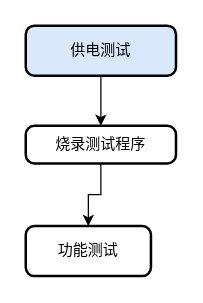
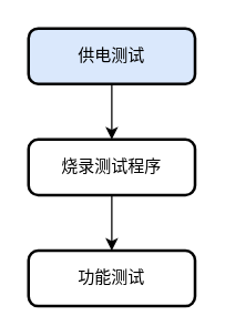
  <mxCell id="0" />
  <mxCell id="1" parent="0" />
  <mxCell id="2" value="" style="edgeStyle=orthogonalEdgeStyle;rounded=0;orthogonalLoop=1;jettySize=auto;html=1;" edge="1" parent="1" source="3" target="5"><mxGeometry relative="1" as="geometry" /></mxCell>
  <mxCell id="3" value="供电测试" style="rounded=1;whiteSpace=wrap;html=1;absoluteArcSize=1;arcSize=14;strokeWidth=2;fillColor=#dae8fc;" vertex="1" parent="1"><mxGeometry x="20" y="20" width="120" height="40" as="geometry" /></mxCell>
  <mxCell id="4" value="" style="edgeStyle=orthogonalEdgeStyle;rounded=0;orthogonalLoop=1;jettySize=auto;html=1;" edge="1" parent="1" source="5" target="6"><mxGeometry relative="1" as="geometry" /></mxCell>
- <mxCell id="5" value="烧录测试程序" style="rounded=1;whiteSpace=wrap;html=1;absoluteArcSize=1;arcSize=14;strokeWidth=2;" vertex="1" parent="1"><mxGeometry x="20" y="100" width="120" height="30" as="geometry" /></mxCell>
- <mxCell id="6" value="功能测试" style="rounded=1;whiteSpace=wrap;html=1;absoluteArcSize=1;arcSize=14;strokeWidth=2;" vertex="1" parent="1"><mxGeometry x="20" y="180" width="100" height="40" as="geometry" /></mxCell>
+ <mxCell id="5" value="烧录测试程序" style="rounded=1;whiteSpace=wrap;html=1;absoluteArcSize=1;arcSize=14;strokeWidth=2;" vertex="1" parent="1"><mxGeometry x="20" y="100" width="120" height="40" as="geometry" /></mxCell>
+ <mxCell id="6" value="功能测试" style="rounded=1;whiteSpace=wrap;html=1;absoluteArcSize=1;arcSize=14;strokeWidth=2;" vertex="1" parent="1"><mxGeometry x="20" y="180" width="120" height="40" as="geometry" /></mxCell>
